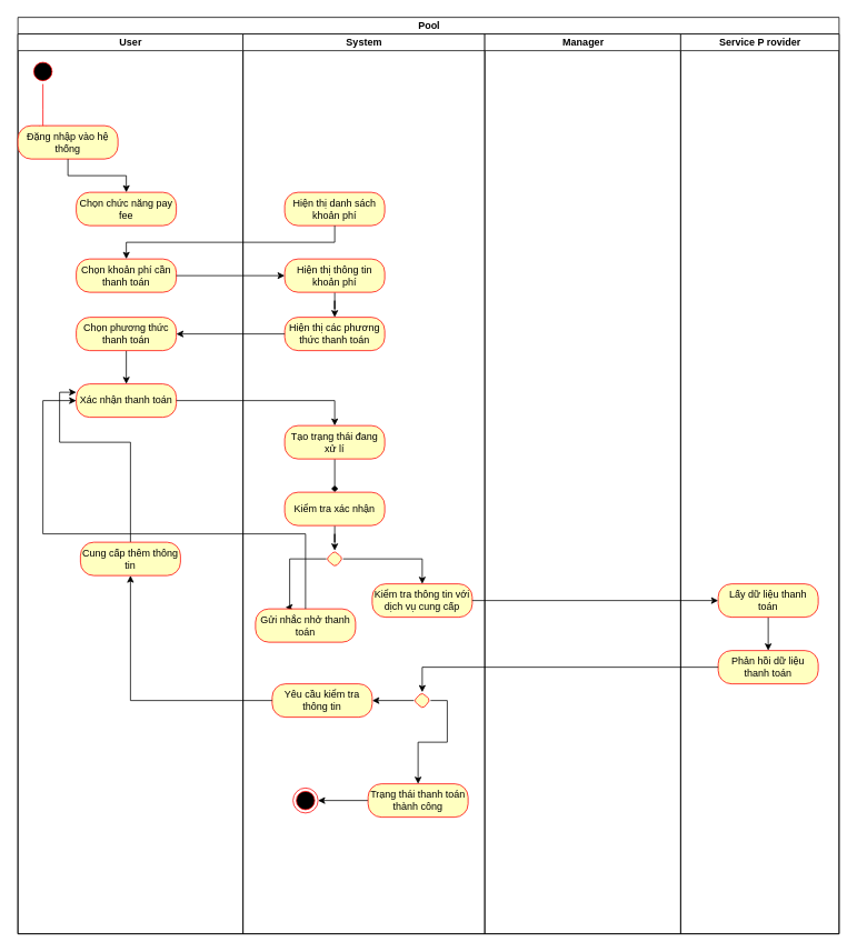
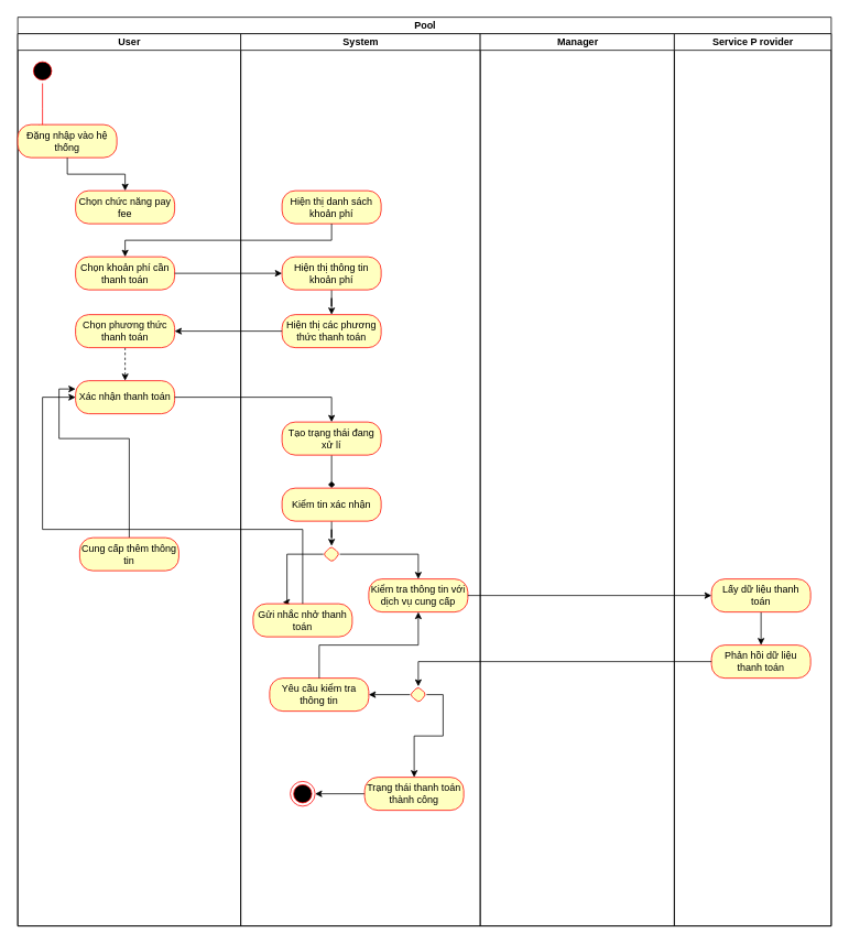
  <mxCell id="0" />
  <mxCell id="1" parent="0" />
  <mxCell id="2" value="Pool" style="swimlane;childLayout=stackLayout;resizeParent=1;resizeParentMax=0;startSize=20;html=1;" vertex="1" parent="1"><mxGeometry width="985" height="1100" as="geometry" x="21" y="20" /></mxCell>
  <mxCell id="3" value="User" style="swimlane;startSize=20;html=1;" vertex="1" parent="2"><mxGeometry y="20" width="270" height="1080" as="geometry" /></mxCell>
  <mxCell id="4" value="" style="ellipse;html=1;shape=startState;fillColor=#000000;strokeColor=#ff0000;" vertex="1" parent="3"><mxGeometry x="15.0" y="30" width="30" height="30" as="geometry" /></mxCell>
  <mxCell id="5" value="" style="edgeStyle=orthogonalEdgeStyle;html=1;verticalAlign=bottom;endArrow=open;endSize=8;strokeColor=#ff0000;rounded=0;" edge="1" source="4" parent="3"><mxGeometry relative="1" as="geometry"><mxPoint x="30.0" y="120" as="targetPoint" /></mxGeometry></mxCell>
  <mxCell id="6" value="Đặng nhập vào hệ thống" style="rounded=1;whiteSpace=wrap;html=1;arcSize=40;fontColor=#000000;fillColor=#ffffc0;strokeColor=#ff0000;" vertex="1" parent="3"><mxGeometry x="-4.547e-13" y="110" width="120" height="40" as="geometry" /></mxCell>
  <mxCell id="7" value="Chọn chức năng pay fee" style="rounded=1;whiteSpace=wrap;html=1;arcSize=40;fontColor=#000000;fillColor=#ffffc0;strokeColor=#ff0000;" vertex="1" parent="3"><mxGeometry x="70.0" y="190" width="120" height="40" as="geometry" /></mxCell>
  <mxCell id="8" value="" style="edgeStyle=orthogonalEdgeStyle;rounded=0;orthogonalLoop=1;jettySize=auto;html=1;" edge="1" parent="3" source="6" target="7"><mxGeometry relative="1" as="geometry" /></mxCell>
  <mxCell id="9" value="Chọn khoản phí cần thanh toán&lt;span style=&quot;color: rgba(0, 0, 0, 0); font-family: monospace; font-size: 0px; text-align: start; text-wrap-mode: nowrap;&quot;&gt;%3CmxGraphModel%3E%3Croot%3E%3CmxCell%20id%3D%220%22%2F%3E%3CmxCell%20id%3D%221%22%20parent%3D%220%22%2F%3E%3CmxCell%20id%3D%222%22%20value%3D%22Hi%E1%BB%87n%20th%E1%BB%8B%20danh%20s%C3%A1ch%20kho%E1%BA%A3n%20ph%C3%AD%22%20style%3D%22rounded%3D1%3BwhiteSpace%3Dwrap%3Bhtml%3D1%3BarcSize%3D40%3BfontColor%3D%23000000%3BfillColor%3D%23ffffc0%3BstrokeColor%3D%23ff0000%3B%22%20vertex%3D%221%22%20parent%3D%221%22%3E%3CmxGeometry%20x%3D%22320%22%20y%3D%22210%22%20width%3D%22120%22%20height%3D%2240%22%20as%3D%22geometry%22%2F%3E%3C%2FmxCell%3E%3C%2Froot%3E%3C%2FmxGraphModel%3E&lt;/span&gt;" style="rounded=1;whiteSpace=wrap;html=1;arcSize=40;fontColor=#000000;fillColor=#ffffc0;strokeColor=#ff0000;" vertex="1" parent="3"><mxGeometry x="70" y="270" width="120" height="40" as="geometry" /></mxCell>
- <mxCell id="10" value="" style="edgeStyle=orthogonalEdgeStyle;rounded=0;orthogonalLoop=1;jettySize=auto;html=1;" edge="1" parent="3" source="11" target="12"><mxGeometry relative="1" as="geometry" /></mxCell>
+ <mxCell id="10" value="" style="edgeStyle=orthogonalEdgeStyle;rounded=0;orthogonalLoop=1;jettySize=auto;html=1;dashed=1;" edge="1" parent="3" source="11" target="12"><mxGeometry relative="1" as="geometry" /></mxCell>
  <mxCell id="11" value="Chọn phương thức thanh toán" style="rounded=1;whiteSpace=wrap;html=1;arcSize=40;fontColor=#000000;fillColor=#ffffc0;strokeColor=#ff0000;" vertex="1" parent="3"><mxGeometry x="70" y="340" width="120" height="40" as="geometry" /></mxCell>
  <mxCell id="12" value="Xác nhận thanh toán" style="rounded=1;whiteSpace=wrap;html=1;arcSize=40;fontColor=#000000;fillColor=#ffffc0;strokeColor=#ff0000;" vertex="1" parent="3"><mxGeometry x="70" y="420" width="120" height="40" as="geometry" /></mxCell>
  <mxCell id="13" style="edgeStyle=orthogonalEdgeStyle;rounded=0;orthogonalLoop=1;jettySize=auto;html=1;entryX=0;entryY=0.25;entryDx=0;entryDy=0;" edge="1" parent="3" source="14" target="12"><mxGeometry relative="1" as="geometry"><Array as="points"><mxPoint x="135" y="490" /><mxPoint x="50" y="490" /><mxPoint x="50" y="430" /></Array></mxGeometry></mxCell>
  <mxCell id="14" value="Cung cấp thêm thông tin" style="rounded=1;whiteSpace=wrap;html=1;arcSize=40;fontColor=#000000;fillColor=#ffffc0;strokeColor=#ff0000;" vertex="1" parent="3"><mxGeometry x="75" y="610" width="120" height="40" as="geometry" /></mxCell>
  <mxCell id="15" value="System" style="swimlane;startSize=20;html=1;" vertex="1" parent="2"><mxGeometry x="270" y="20" width="290" height="1080" as="geometry" /></mxCell>
  <mxCell id="16" value="Hiện thị danh sách khoản phí" style="rounded=1;whiteSpace=wrap;html=1;arcSize=40;fontColor=#000000;fillColor=#ffffc0;strokeColor=#ff0000;" vertex="1" parent="15"><mxGeometry x="50" y="190" width="120" height="40" as="geometry" /></mxCell>
  <mxCell id="17" value="" style="edgeStyle=orthogonalEdgeStyle;rounded=0;orthogonalLoop=1;jettySize=auto;html=1;" edge="1" parent="15" source="18" target="19"><mxGeometry relative="1" as="geometry" /></mxCell>
  <mxCell id="18" value="Hiện thị thông tin khoản phí" style="rounded=1;whiteSpace=wrap;html=1;arcSize=40;fontColor=#000000;fillColor=#ffffc0;strokeColor=#ff0000;" vertex="1" parent="15"><mxGeometry x="50" y="270" width="120" height="40" as="geometry" /></mxCell>
  <mxCell id="19" value="Hiện thị các phương thức thanh toán" style="rounded=1;whiteSpace=wrap;html=1;arcSize=40;fontColor=#000000;fillColor=#ffffc0;strokeColor=#ff0000;" vertex="1" parent="15"><mxGeometry x="50" y="340" width="120" height="40" as="geometry" /></mxCell>
  <mxCell id="20" value="" style="edgeStyle=orthogonalEdgeStyle;rounded=0;orthogonalLoop=1;jettySize=auto;html=1;entryX=0.299;entryY=-0.046;entryDx=0;entryDy=0;entryPerimeter=0;" edge="1" parent="15" source="22" target="23"><mxGeometry relative="1" as="geometry"><mxPoint x="55" y="660" as="targetPoint" /><Array as="points"><mxPoint x="56" y="630" /></Array></mxGeometry></mxCell>
  <mxCell id="21" value="" style="edgeStyle=orthogonalEdgeStyle;rounded=0;orthogonalLoop=1;jettySize=auto;html=1;" edge="1" parent="15" source="22" target="24"><mxGeometry relative="1" as="geometry" /></mxCell>
  <mxCell id="22" value="" style="rhombus;whiteSpace=wrap;html=1;fillColor=#ffffc0;strokeColor=#ff0000;fontColor=#000000;rounded=1;arcSize=40;" vertex="1" parent="15"><mxGeometry x="100" y="620" width="20" height="20" as="geometry" /></mxCell>
  <mxCell id="23" value="Gửi nhắc nhở thanh toán" style="rounded=1;whiteSpace=wrap;html=1;arcSize=40;fontColor=#000000;fillColor=#ffffc0;strokeColor=#ff0000;" vertex="1" parent="15"><mxGeometry x="15" y="690" width="120" height="40" as="geometry" /></mxCell>
  <mxCell id="24" value="Kiểm tra thông tin với dịch vụ cung cấp" style="rounded=1;whiteSpace=wrap;html=1;arcSize=40;fontColor=#000000;fillColor=#ffffc0;strokeColor=#ff0000;" vertex="1" parent="15"><mxGeometry x="155" y="660" width="120" height="40" as="geometry" /></mxCell>
  <mxCell id="25" value="" style="edgeStyle=orthogonalEdgeStyle;rounded=0;orthogonalLoop=1;jettySize=auto;html=1;" edge="1" parent="15" source="27" target="28"><mxGeometry relative="1" as="geometry" /></mxCell>
  <mxCell id="26" style="edgeStyle=orthogonalEdgeStyle;rounded=0;orthogonalLoop=1;jettySize=auto;html=1;exitX=1;exitY=0.5;exitDx=0;exitDy=0;entryX=0.5;entryY=0;entryDx=0;entryDy=0;" edge="1" parent="15" source="27" target="30"><mxGeometry relative="1" as="geometry"><Array as="points"><mxPoint x="245" y="800" /><mxPoint x="245" y="850" /><mxPoint x="210" y="850" /></Array></mxGeometry></mxCell>
  <mxCell id="27" value="" style="rhombus;whiteSpace=wrap;html=1;fillColor=#ffffc0;strokeColor=#ff0000;fontColor=#000000;rounded=1;arcSize=40;" vertex="1" parent="15"><mxGeometry x="205" y="790" width="20" height="20" as="geometry" /></mxCell>
  <mxCell id="28" value="Yêu cầu kiểm tra thông tin" style="rounded=1;whiteSpace=wrap;html=1;arcSize=40;fontColor=#000000;fillColor=#ffffc0;strokeColor=#ff0000;" vertex="1" parent="15"><mxGeometry x="35" y="780" width="120" height="40" as="geometry" /></mxCell>
  <mxCell id="29" value="" style="edgeStyle=orthogonalEdgeStyle;rounded=0;orthogonalLoop=1;jettySize=auto;html=1;" edge="1" parent="15" source="30" target="35"><mxGeometry relative="1" as="geometry" /></mxCell>
  <mxCell id="30" value="Trạng thái thanh toán thành công" style="rounded=1;whiteSpace=wrap;html=1;arcSize=40;fontColor=#000000;fillColor=#ffffc0;strokeColor=#ff0000;" vertex="1" parent="15"><mxGeometry x="150" y="900" width="120" height="40" as="geometry" /></mxCell>
  <mxCell id="31" value="" style="edgeStyle=orthogonalEdgeStyle;rounded=0;orthogonalLoop=1;jettySize=auto;html=1;endArrow=diamond;" edge="1" parent="15" source="32" target="34"><mxGeometry relative="1" as="geometry" /></mxCell>
  <mxCell id="32" value="Tạo trạng thái đang xử lí" style="rounded=1;whiteSpace=wrap;html=1;arcSize=40;fontColor=#000000;fillColor=#ffffc0;strokeColor=#ff0000;" vertex="1" parent="15"><mxGeometry x="50" y="470" width="120" height="40" as="geometry" /></mxCell>
  <mxCell id="33" style="edgeStyle=orthogonalEdgeStyle;rounded=0;orthogonalLoop=1;jettySize=auto;html=1;entryX=0.5;entryY=0;entryDx=0;entryDy=0;" edge="1" parent="15" source="34" target="22"><mxGeometry relative="1" as="geometry" /></mxCell>
- <mxCell id="34" value="Kiểm tra xác nhận" style="rounded=1;whiteSpace=wrap;html=1;arcSize=40;fontColor=#000000;fillColor=#ffffc0;strokeColor=#ff0000;" vertex="1" parent="15"><mxGeometry x="50" y="550" width="120" height="40" as="geometry" /></mxCell>
+ <mxCell id="34" value="Kiểm tin xác nhận" style="rounded=1;whiteSpace=wrap;html=1;arcSize=40;fontColor=#000000;fillColor=#ffffc0;strokeColor=#ff0000;" vertex="1" parent="15"><mxGeometry x="50" y="550" width="120" height="40" as="geometry" /></mxCell>
  <mxCell id="35" value="" style="ellipse;html=1;shape=endState;fillColor=#000000;strokeColor=#ff0000;" vertex="1" parent="15"><mxGeometry x="60" y="905" width="30" height="30" as="geometry" /></mxCell>
  <mxCell id="36" value="Manager" style="swimlane;startSize=20;html=1;" vertex="1" parent="2"><mxGeometry x="560" y="20" width="235" height="1080" as="geometry" /></mxCell>
  <mxCell id="37" value="Service P rovider" style="swimlane;startSize=20;html=1;" vertex="1" parent="2"><mxGeometry x="795" y="20" width="190" height="1080" as="geometry" /></mxCell>
  <mxCell id="38" value="" style="edgeStyle=orthogonalEdgeStyle;rounded=0;orthogonalLoop=1;jettySize=auto;html=1;" edge="1" parent="37" source="39" target="40"><mxGeometry relative="1" as="geometry" /></mxCell>
  <mxCell id="39" value="Lấy dữ liệu thanh toán" style="rounded=1;whiteSpace=wrap;html=1;arcSize=40;fontColor=#000000;fillColor=#ffffc0;strokeColor=#ff0000;" vertex="1" parent="37"><mxGeometry x="45" y="660" width="120" height="40" as="geometry" /></mxCell>
  <mxCell id="40" value="Phản hồi dữ liệu thanh toán" style="rounded=1;whiteSpace=wrap;html=1;arcSize=40;fontColor=#000000;fillColor=#ffffc0;strokeColor=#ff0000;" vertex="1" parent="37"><mxGeometry x="45" y="740" width="120" height="40" as="geometry" /></mxCell>
  <mxCell id="41" value="" style="edgeStyle=orthogonalEdgeStyle;rounded=0;orthogonalLoop=1;jettySize=auto;html=1;" edge="1" parent="2" source="16" target="9"><mxGeometry relative="1" as="geometry"><Array as="points"><mxPoint x="380" y="270" /><mxPoint x="130" y="270" /></Array></mxGeometry></mxCell>
  <mxCell id="42" value="" style="edgeStyle=orthogonalEdgeStyle;rounded=0;orthogonalLoop=1;jettySize=auto;html=1;" edge="1" parent="2" source="9" target="18"><mxGeometry relative="1" as="geometry" /></mxCell>
  <mxCell id="43" value="" style="edgeStyle=orthogonalEdgeStyle;rounded=0;orthogonalLoop=1;jettySize=auto;html=1;" edge="1" parent="2" source="19" target="11"><mxGeometry relative="1" as="geometry" /></mxCell>
  <mxCell id="44" style="edgeStyle=orthogonalEdgeStyle;rounded=0;orthogonalLoop=1;jettySize=auto;html=1;entryX=0;entryY=0.5;entryDx=0;entryDy=0;" edge="1" parent="2" source="23" target="12"><mxGeometry relative="1" as="geometry"><Array as="points"><mxPoint x="345" y="620" /><mxPoint x="30" y="620" /><mxPoint x="30" y="460" /></Array></mxGeometry></mxCell>
  <mxCell id="45" value="" style="edgeStyle=orthogonalEdgeStyle;rounded=0;orthogonalLoop=1;jettySize=auto;html=1;" edge="1" parent="2" source="24" target="39"><mxGeometry relative="1" as="geometry" /></mxCell>
  <mxCell id="46" value="" style="edgeStyle=orthogonalEdgeStyle;rounded=0;orthogonalLoop=1;jettySize=auto;html=1;exitX=0;exitY=0.5;exitDx=0;exitDy=0;entryX=0.5;entryY=0;entryDx=0;entryDy=0;" edge="1" parent="2" source="40" target="27"><mxGeometry relative="1" as="geometry"><mxPoint x="840" y="639.941" as="sourcePoint" /><mxPoint x="545" y="650" as="targetPoint" /><Array as="points"><mxPoint x="485" y="780" /></Array></mxGeometry></mxCell>
- <mxCell id="47" value="" style="edgeStyle=orthogonalEdgeStyle;rounded=0;orthogonalLoop=1;jettySize=auto;html=1;" edge="1" parent="2" source="28" target="14"><mxGeometry relative="1" as="geometry" /></mxCell>
+ <mxCell id="47" value="" style="edgeStyle=orthogonalEdgeStyle;rounded=0;orthogonalLoop=1;jettySize=auto;html=1;" edge="1" parent="2" source="28" target="24"><mxGeometry relative="1" as="geometry" /></mxCell>
  <mxCell id="48" style="edgeStyle=orthogonalEdgeStyle;rounded=0;orthogonalLoop=1;jettySize=auto;html=1;entryX=0.5;entryY=0;entryDx=0;entryDy=0;" edge="1" parent="2" source="12" target="32"><mxGeometry relative="1" as="geometry" /></mxCell>
